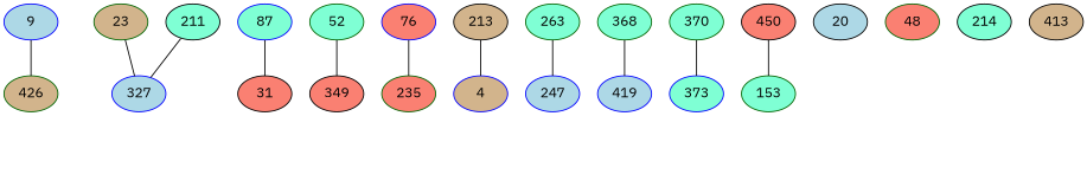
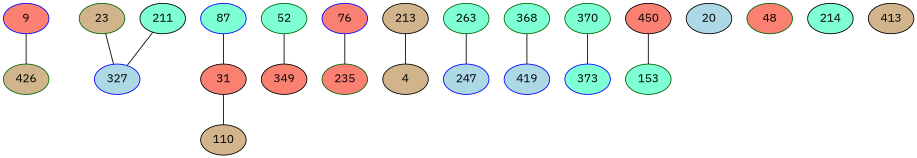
  strict graph {
    fontname="IBM Plex Sans"
    node [color=darkgreen fillcolor=aquamarine fontname="IBM Plex Sans" style=filled]
    edge [fontname="IBM Plex Sans"]
-   9 [color=blue fillcolor=lightblue]
+   9 [color=blue fillcolor=salmon]
    426 [fillcolor=tan]
    23 [fillcolor=tan]
    327 [color=blue fillcolor=lightblue]
    31 [color=black fillcolor=salmon]
+   110 [color=black fillcolor=tan]
    52
    349 [color=black fillcolor=salmon]
    76 [color=blue fillcolor=salmon]
    235 [fillcolor=salmon]
    87 [color=blue]
    211 [color=black]
    213 [color=black fillcolor=tan]
-   4 [color=blue fillcolor=tan]
+   4 [color=black fillcolor=tan]
    263
    247 [color=blue fillcolor=lightblue]
    368
    419 [color=blue fillcolor=lightblue]
    370
    373 [color=blue]
    450 [color=black fillcolor=salmon]
    153
    20 [color=black fillcolor=lightblue]
    48 [fillcolor=salmon]
    214 [color=black]
    413 [color=black fillcolor=tan]
    9 -- 426
    23 -- 327
+   31 -- 110
    52 -- 349
    76 -- 235
    87 -- 31
    211 -- 327
    213 -- 4
    263 -- 247
    368 -- 419
    370 -- 373
    450 -- 153
  }
